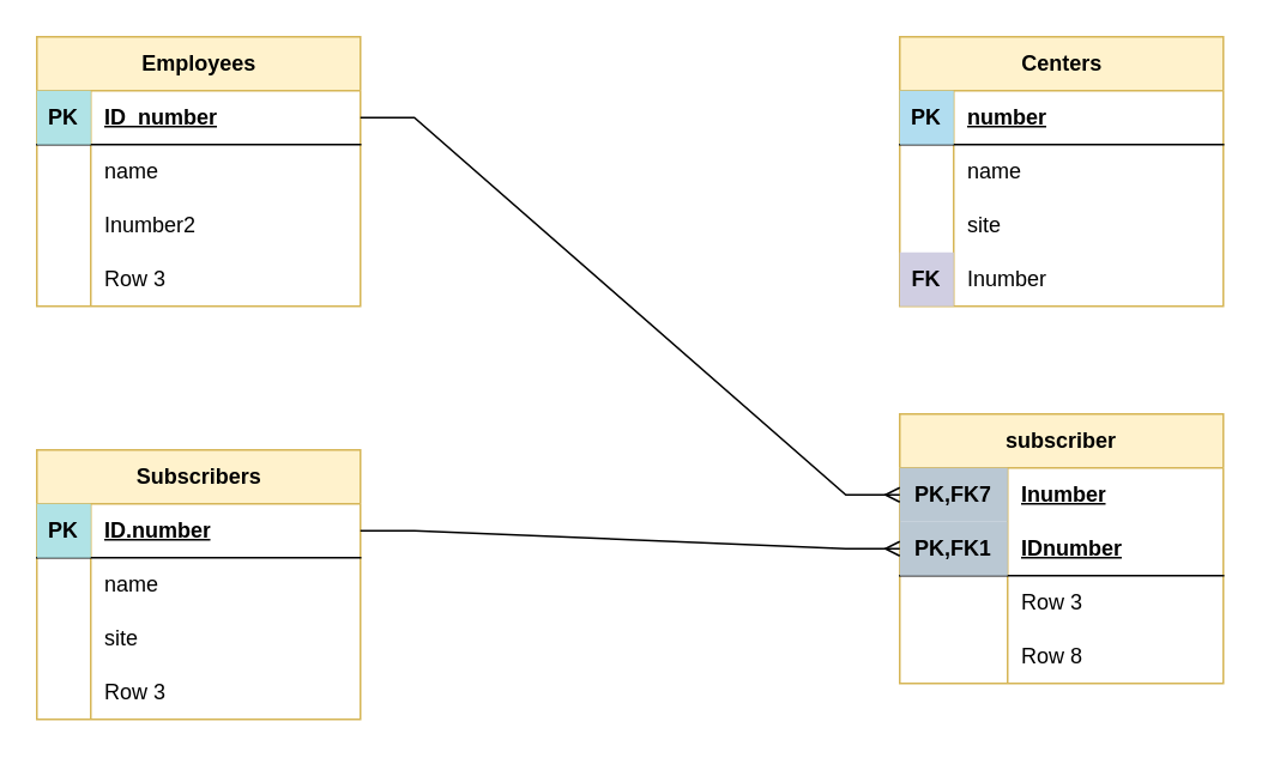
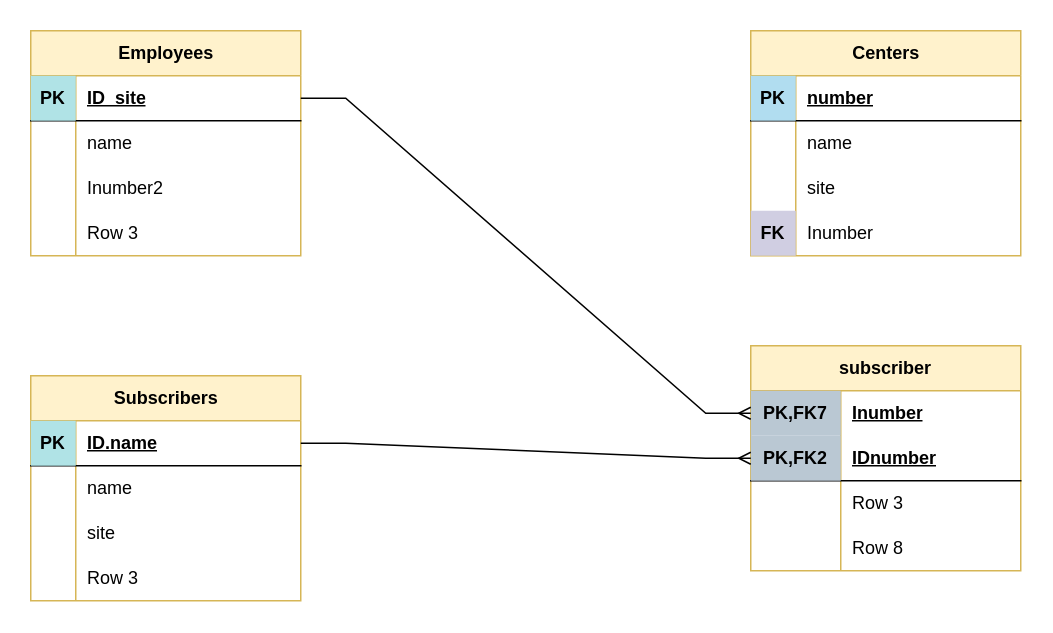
  <mxCell id="0" />
  <mxCell id="1" parent="0" />
  <mxCell id="2" value="Subscribers" style="shape=table;startSize=30;container=1;collapsible=1;childLayout=tableLayout;fixedRows=1;rowLines=0;fontStyle=1;align=center;resizeLast=1;html=1;fillColor=#fff2cc;strokeColor=#d6b656;" parent="1" vertex="1"><mxGeometry x="20" y="250" width="180" height="150" as="geometry" /></mxCell>
  <mxCell id="3" value="" style="shape=tableRow;horizontal=0;startSize=0;swimlaneHead=0;swimlaneBody=0;fillColor=none;collapsible=0;dropTarget=0;points=[[0,0.5],[1,0.5]];portConstraint=eastwest;top=0;left=0;right=0;bottom=1;" parent="2" vertex="1"><mxGeometry y="30" width="180" height="30" as="geometry" /></mxCell>
  <mxCell id="4" value="PK" style="shape=partialRectangle;connectable=0;fillColor=#b0e3e6;top=0;left=0;bottom=0;right=0;fontStyle=1;overflow=hidden;whiteSpace=wrap;html=1;strokeColor=#0e8088;" parent="3" vertex="1"><mxGeometry width="30" height="30" as="geometry"><mxRectangle width="30" height="30" as="alternateBounds" /></mxGeometry></mxCell>
- <mxCell id="5" value="ID.number" style="shape=partialRectangle;connectable=0;fillColor=none;top=0;left=0;bottom=0;right=0;align=left;spacingLeft=6;fontStyle=5;overflow=hidden;whiteSpace=wrap;html=1;" parent="3" vertex="1"><mxGeometry x="30" width="150" height="30" as="geometry"><mxRectangle width="150" height="30" as="alternateBounds" /></mxGeometry></mxCell>
+ <mxCell id="5" value="ID.name" style="shape=partialRectangle;connectable=0;fillColor=none;top=0;left=0;bottom=0;right=0;align=left;spacingLeft=6;fontStyle=5;overflow=hidden;whiteSpace=wrap;html=1;" parent="3" vertex="1"><mxGeometry x="30" width="150" height="30" as="geometry"><mxRectangle width="150" height="30" as="alternateBounds" /></mxGeometry></mxCell>
  <mxCell id="6" value="" style="shape=tableRow;horizontal=0;startSize=0;swimlaneHead=0;swimlaneBody=0;fillColor=none;collapsible=0;dropTarget=0;points=[[0,0.5],[1,0.5]];portConstraint=eastwest;top=0;left=0;right=0;bottom=0;" parent="2" vertex="1"><mxGeometry y="60" width="180" height="30" as="geometry" /></mxCell>
  <mxCell id="7" value="" style="shape=partialRectangle;connectable=0;fillColor=none;top=0;left=0;bottom=0;right=0;editable=1;overflow=hidden;whiteSpace=wrap;html=1;" parent="6" vertex="1"><mxGeometry width="30" height="30" as="geometry"><mxRectangle width="30" height="30" as="alternateBounds" /></mxGeometry></mxCell>
  <mxCell id="8" value="name" style="shape=partialRectangle;connectable=0;fillColor=none;top=0;left=0;bottom=0;right=0;align=left;spacingLeft=6;overflow=hidden;whiteSpace=wrap;html=1;" parent="6" vertex="1"><mxGeometry x="30" width="150" height="30" as="geometry"><mxRectangle width="150" height="30" as="alternateBounds" /></mxGeometry></mxCell>
  <mxCell id="9" value="" style="shape=tableRow;horizontal=0;startSize=0;swimlaneHead=0;swimlaneBody=0;fillColor=none;collapsible=0;dropTarget=0;points=[[0,0.5],[1,0.5]];portConstraint=eastwest;top=0;left=0;right=0;bottom=0;" parent="2" vertex="1"><mxGeometry y="90" width="180" height="30" as="geometry" /></mxCell>
  <mxCell id="10" value="" style="shape=partialRectangle;connectable=0;fillColor=none;top=0;left=0;bottom=0;right=0;editable=1;overflow=hidden;whiteSpace=wrap;html=1;" parent="9" vertex="1"><mxGeometry width="30" height="30" as="geometry"><mxRectangle width="30" height="30" as="alternateBounds" /></mxGeometry></mxCell>
  <mxCell id="11" value="site" style="shape=partialRectangle;connectable=0;fillColor=none;top=0;left=0;bottom=0;right=0;align=left;spacingLeft=6;overflow=hidden;whiteSpace=wrap;html=1;" parent="9" vertex="1"><mxGeometry x="30" width="150" height="30" as="geometry"><mxRectangle width="150" height="30" as="alternateBounds" /></mxGeometry></mxCell>
  <mxCell id="12" value="" style="shape=tableRow;horizontal=0;startSize=0;swimlaneHead=0;swimlaneBody=0;fillColor=none;collapsible=0;dropTarget=0;points=[[0,0.5],[1,0.5]];portConstraint=eastwest;top=0;left=0;right=0;bottom=0;" parent="2" vertex="1"><mxGeometry y="120" width="180" height="30" as="geometry" /></mxCell>
  <mxCell id="13" value="" style="shape=partialRectangle;connectable=0;fillColor=none;top=0;left=0;bottom=0;right=0;editable=1;overflow=hidden;whiteSpace=wrap;html=1;" parent="12" vertex="1"><mxGeometry width="30" height="30" as="geometry"><mxRectangle width="30" height="30" as="alternateBounds" /></mxGeometry></mxCell>
  <mxCell id="14" value="Row 3" style="shape=partialRectangle;connectable=0;fillColor=none;top=0;left=0;bottom=0;right=0;align=left;spacingLeft=6;overflow=hidden;whiteSpace=wrap;html=1;" parent="12" vertex="1"><mxGeometry x="30" width="150" height="30" as="geometry"><mxRectangle width="150" height="30" as="alternateBounds" /></mxGeometry></mxCell>
  <mxCell id="15" value="Centers" style="shape=table;startSize=30;container=1;collapsible=1;childLayout=tableLayout;fixedRows=1;rowLines=0;fontStyle=1;align=center;resizeLast=1;html=1;fillColor=#fff2cc;strokeColor=#d6b656;" parent="1" vertex="1"><mxGeometry x="500" y="20" width="180" height="150" as="geometry" /></mxCell>
  <mxCell id="16" value="" style="shape=tableRow;horizontal=0;startSize=0;swimlaneHead=0;swimlaneBody=0;fillColor=none;collapsible=0;dropTarget=0;points=[[0,0.5],[1,0.5]];portConstraint=eastwest;top=0;left=0;right=0;bottom=1;" parent="15" vertex="1"><mxGeometry y="30" width="180" height="30" as="geometry" /></mxCell>
  <mxCell id="17" value="PK" style="shape=partialRectangle;connectable=0;fillColor=#b1ddf0;top=0;left=0;bottom=0;right=0;fontStyle=1;overflow=hidden;whiteSpace=wrap;html=1;strokeColor=#10739e;" parent="16" vertex="1"><mxGeometry width="30" height="30" as="geometry"><mxRectangle width="30" height="30" as="alternateBounds" /></mxGeometry></mxCell>
  <mxCell id="18" value="number" style="shape=partialRectangle;connectable=0;fillColor=none;top=0;left=0;bottom=0;right=0;align=left;spacingLeft=6;fontStyle=5;overflow=hidden;whiteSpace=wrap;html=1;" parent="16" vertex="1"><mxGeometry x="30" width="150" height="30" as="geometry"><mxRectangle width="150" height="30" as="alternateBounds" /></mxGeometry></mxCell>
  <mxCell id="19" value="" style="shape=tableRow;horizontal=0;startSize=0;swimlaneHead=0;swimlaneBody=0;fillColor=none;collapsible=0;dropTarget=0;points=[[0,0.5],[1,0.5]];portConstraint=eastwest;top=0;left=0;right=0;bottom=0;" parent="15" vertex="1"><mxGeometry y="60" width="180" height="30" as="geometry" /></mxCell>
  <mxCell id="20" value="" style="shape=partialRectangle;connectable=0;fillColor=none;top=0;left=0;bottom=0;right=0;editable=1;overflow=hidden;whiteSpace=wrap;html=1;" parent="19" vertex="1"><mxGeometry width="30" height="30" as="geometry"><mxRectangle width="30" height="30" as="alternateBounds" /></mxGeometry></mxCell>
  <mxCell id="21" value="name" style="shape=partialRectangle;connectable=0;fillColor=none;top=0;left=0;bottom=0;right=0;align=left;spacingLeft=6;overflow=hidden;whiteSpace=wrap;html=1;" parent="19" vertex="1"><mxGeometry x="30" width="150" height="30" as="geometry"><mxRectangle width="150" height="30" as="alternateBounds" /></mxGeometry></mxCell>
  <mxCell id="22" value="" style="shape=tableRow;horizontal=0;startSize=0;swimlaneHead=0;swimlaneBody=0;fillColor=none;collapsible=0;dropTarget=0;points=[[0,0.5],[1,0.5]];portConstraint=eastwest;top=0;left=0;right=0;bottom=0;" parent="15" vertex="1"><mxGeometry y="90" width="180" height="30" as="geometry" /></mxCell>
  <mxCell id="23" value="" style="shape=partialRectangle;connectable=0;fillColor=none;top=0;left=0;bottom=0;right=0;editable=1;overflow=hidden;whiteSpace=wrap;html=1;" parent="22" vertex="1"><mxGeometry width="30" height="30" as="geometry"><mxRectangle width="30" height="30" as="alternateBounds" /></mxGeometry></mxCell>
  <mxCell id="24" value="site" style="shape=partialRectangle;connectable=0;fillColor=none;top=0;left=0;bottom=0;right=0;align=left;spacingLeft=6;overflow=hidden;whiteSpace=wrap;html=1;" parent="22" vertex="1"><mxGeometry x="30" width="150" height="30" as="geometry"><mxRectangle width="150" height="30" as="alternateBounds" /></mxGeometry></mxCell>
  <mxCell id="25" value="" style="shape=tableRow;horizontal=0;startSize=0;swimlaneHead=0;swimlaneBody=0;fillColor=none;collapsible=0;dropTarget=0;points=[[0,0.5],[1,0.5]];portConstraint=eastwest;top=0;left=0;right=0;bottom=0;" parent="15" vertex="1"><mxGeometry y="120" width="180" height="30" as="geometry" /></mxCell>
  <mxCell id="26" value="&lt;b&gt;FK&lt;/b&gt;" style="shape=partialRectangle;connectable=0;fillColor=#d0cee2;top=0;left=0;bottom=0;right=0;editable=1;overflow=hidden;whiteSpace=wrap;html=1;strokeColor=#56517e;" parent="25" vertex="1"><mxGeometry width="30" height="30" as="geometry"><mxRectangle width="30" height="30" as="alternateBounds" /></mxGeometry></mxCell>
  <mxCell id="27" value="Inumber" style="shape=partialRectangle;connectable=0;fillColor=none;top=0;left=0;bottom=0;right=0;align=left;spacingLeft=6;overflow=hidden;whiteSpace=wrap;html=1;" parent="25" vertex="1"><mxGeometry x="30" width="150" height="30" as="geometry"><mxRectangle width="150" height="30" as="alternateBounds" /></mxGeometry></mxCell>
  <mxCell id="28" value="Employees" style="shape=table;startSize=30;container=1;collapsible=1;childLayout=tableLayout;fixedRows=1;rowLines=0;fontStyle=1;align=center;resizeLast=1;html=1;fillColor=#fff2cc;strokeColor=#d6b656;" parent="1" vertex="1"><mxGeometry x="20" y="20" width="180" height="150" as="geometry" /></mxCell>
  <mxCell id="29" value="" style="shape=tableRow;horizontal=0;startSize=0;swimlaneHead=0;swimlaneBody=0;fillColor=none;collapsible=0;dropTarget=0;points=[[0,0.5],[1,0.5]];portConstraint=eastwest;top=0;left=0;right=0;bottom=1;" parent="28" vertex="1"><mxGeometry y="30" width="180" height="30" as="geometry" /></mxCell>
  <mxCell id="30" value="PK" style="shape=partialRectangle;connectable=0;fillColor=#b0e3e6;top=0;left=0;bottom=0;right=0;fontStyle=1;overflow=hidden;whiteSpace=wrap;html=1;strokeColor=#0e8088;" parent="29" vertex="1"><mxGeometry width="30" height="30" as="geometry"><mxRectangle width="30" height="30" as="alternateBounds" /></mxGeometry></mxCell>
- <mxCell id="31" value="ID_number" style="shape=partialRectangle;connectable=0;fillColor=none;top=0;left=0;bottom=0;right=0;align=left;spacingLeft=6;fontStyle=5;overflow=hidden;whiteSpace=wrap;html=1;" parent="29" vertex="1"><mxGeometry x="30" width="150" height="30" as="geometry"><mxRectangle width="150" height="30" as="alternateBounds" /></mxGeometry></mxCell>
+ <mxCell id="31" value="ID_site" style="shape=partialRectangle;connectable=0;fillColor=none;top=0;left=0;bottom=0;right=0;align=left;spacingLeft=6;fontStyle=5;overflow=hidden;whiteSpace=wrap;html=1;" parent="29" vertex="1"><mxGeometry x="30" width="150" height="30" as="geometry"><mxRectangle width="150" height="30" as="alternateBounds" /></mxGeometry></mxCell>
  <mxCell id="32" value="" style="shape=tableRow;horizontal=0;startSize=0;swimlaneHead=0;swimlaneBody=0;fillColor=none;collapsible=0;dropTarget=0;points=[[0,0.5],[1,0.5]];portConstraint=eastwest;top=0;left=0;right=0;bottom=0;" parent="28" vertex="1"><mxGeometry y="60" width="180" height="30" as="geometry" /></mxCell>
  <mxCell id="33" value="" style="shape=partialRectangle;connectable=0;fillColor=none;top=0;left=0;bottom=0;right=0;editable=1;overflow=hidden;whiteSpace=wrap;html=1;" parent="32" vertex="1"><mxGeometry width="30" height="30" as="geometry"><mxRectangle width="30" height="30" as="alternateBounds" /></mxGeometry></mxCell>
  <mxCell id="34" value="name" style="shape=partialRectangle;connectable=0;fillColor=none;top=0;left=0;bottom=0;right=0;align=left;spacingLeft=6;overflow=hidden;whiteSpace=wrap;html=1;" parent="32" vertex="1"><mxGeometry x="30" width="150" height="30" as="geometry"><mxRectangle width="150" height="30" as="alternateBounds" /></mxGeometry></mxCell>
  <mxCell id="35" value="" style="shape=tableRow;horizontal=0;startSize=0;swimlaneHead=0;swimlaneBody=0;fillColor=none;collapsible=0;dropTarget=0;points=[[0,0.5],[1,0.5]];portConstraint=eastwest;top=0;left=0;right=0;bottom=0;" parent="28" vertex="1"><mxGeometry y="90" width="180" height="30" as="geometry" /></mxCell>
  <mxCell id="36" value="" style="shape=partialRectangle;connectable=0;fillColor=none;top=0;left=0;bottom=0;right=0;editable=1;overflow=hidden;whiteSpace=wrap;html=1;" parent="35" vertex="1"><mxGeometry width="30" height="30" as="geometry"><mxRectangle width="30" height="30" as="alternateBounds" /></mxGeometry></mxCell>
  <mxCell id="37" value="Inumber2" style="shape=partialRectangle;connectable=0;fillColor=none;top=0;left=0;bottom=0;right=0;align=left;spacingLeft=6;overflow=hidden;whiteSpace=wrap;html=1;" parent="35" vertex="1"><mxGeometry x="30" width="150" height="30" as="geometry"><mxRectangle width="150" height="30" as="alternateBounds" /></mxGeometry></mxCell>
  <mxCell id="38" value="" style="shape=tableRow;horizontal=0;startSize=0;swimlaneHead=0;swimlaneBody=0;fillColor=none;collapsible=0;dropTarget=0;points=[[0,0.5],[1,0.5]];portConstraint=eastwest;top=0;left=0;right=0;bottom=0;" parent="28" vertex="1"><mxGeometry y="120" width="180" height="30" as="geometry" /></mxCell>
  <mxCell id="39" value="" style="shape=partialRectangle;connectable=0;fillColor=none;top=0;left=0;bottom=0;right=0;editable=1;overflow=hidden;whiteSpace=wrap;html=1;" parent="38" vertex="1"><mxGeometry width="30" height="30" as="geometry"><mxRectangle width="30" height="30" as="alternateBounds" /></mxGeometry></mxCell>
  <mxCell id="40" value="Row 3" style="shape=partialRectangle;connectable=0;fillColor=none;top=0;left=0;bottom=0;right=0;align=left;spacingLeft=6;overflow=hidden;whiteSpace=wrap;html=1;" parent="38" vertex="1"><mxGeometry x="30" width="150" height="30" as="geometry"><mxRectangle width="150" height="30" as="alternateBounds" /></mxGeometry></mxCell>
  <mxCell id="41" value="subscriber" style="shape=table;startSize=30;container=1;collapsible=1;childLayout=tableLayout;fixedRows=1;rowLines=0;fontStyle=1;align=center;resizeLast=1;html=1;whiteSpace=wrap;fillColor=#fff2cc;strokeColor=#d6b656;" parent="1" vertex="1"><mxGeometry x="500" y="230" width="180" height="150" as="geometry" /></mxCell>
  <mxCell id="42" value="" style="shape=tableRow;horizontal=0;startSize=0;swimlaneHead=0;swimlaneBody=0;fillColor=none;collapsible=0;dropTarget=0;points=[[0,0.5],[1,0.5]];portConstraint=eastwest;top=0;left=0;right=0;bottom=0;html=1;" parent="41" vertex="1"><mxGeometry y="30" width="180" height="30" as="geometry" /></mxCell>
  <mxCell id="43" value="PK,FK7" style="shape=partialRectangle;connectable=0;fillColor=#bac8d3;top=0;left=0;bottom=0;right=0;fontStyle=1;overflow=hidden;html=1;whiteSpace=wrap;strokeColor=#23445d;" parent="42" vertex="1"><mxGeometry width="60" height="30" as="geometry"><mxRectangle width="60" height="30" as="alternateBounds" /></mxGeometry></mxCell>
  <mxCell id="44" value="Inumber" style="shape=partialRectangle;connectable=0;fillColor=none;top=0;left=0;bottom=0;right=0;align=left;spacingLeft=6;fontStyle=5;overflow=hidden;html=1;whiteSpace=wrap;" parent="42" vertex="1"><mxGeometry x="60" width="120" height="30" as="geometry"><mxRectangle width="120" height="30" as="alternateBounds" /></mxGeometry></mxCell>
  <mxCell id="45" value="" style="shape=tableRow;horizontal=0;startSize=0;swimlaneHead=0;swimlaneBody=0;fillColor=none;collapsible=0;dropTarget=0;points=[[0,0.5],[1,0.5]];portConstraint=eastwest;top=0;left=0;right=0;bottom=1;html=1;" parent="41" vertex="1"><mxGeometry y="60" width="180" height="30" as="geometry" /></mxCell>
- <mxCell id="46" value="PK,FK1" style="shape=partialRectangle;connectable=0;fillColor=#bac8d3;top=0;left=0;bottom=0;right=0;fontStyle=1;overflow=hidden;html=1;whiteSpace=wrap;strokeColor=#23445d;" parent="45" vertex="1"><mxGeometry width="60" height="30" as="geometry"><mxRectangle width="60" height="30" as="alternateBounds" /></mxGeometry></mxCell>
+ <mxCell id="46" value="PK,FK2" style="shape=partialRectangle;connectable=0;fillColor=#bac8d3;top=0;left=0;bottom=0;right=0;fontStyle=1;overflow=hidden;html=1;whiteSpace=wrap;strokeColor=#23445d;" parent="45" vertex="1"><mxGeometry width="60" height="30" as="geometry"><mxRectangle width="60" height="30" as="alternateBounds" /></mxGeometry></mxCell>
  <mxCell id="47" value="IDnumber" style="shape=partialRectangle;connectable=0;fillColor=none;top=0;left=0;bottom=0;right=0;align=left;spacingLeft=6;fontStyle=5;overflow=hidden;html=1;whiteSpace=wrap;" parent="45" vertex="1"><mxGeometry x="60" width="120" height="30" as="geometry"><mxRectangle width="120" height="30" as="alternateBounds" /></mxGeometry></mxCell>
  <mxCell id="48" value="" style="shape=tableRow;horizontal=0;startSize=0;swimlaneHead=0;swimlaneBody=0;fillColor=none;collapsible=0;dropTarget=0;points=[[0,0.5],[1,0.5]];portConstraint=eastwest;top=0;left=0;right=0;bottom=0;html=1;" parent="41" vertex="1"><mxGeometry y="90" width="180" height="30" as="geometry" /></mxCell>
  <mxCell id="49" value="" style="shape=partialRectangle;connectable=0;fillColor=none;top=0;left=0;bottom=0;right=0;editable=1;overflow=hidden;html=1;whiteSpace=wrap;" parent="48" vertex="1"><mxGeometry width="60" height="30" as="geometry"><mxRectangle width="60" height="30" as="alternateBounds" /></mxGeometry></mxCell>
  <mxCell id="50" value="Row 3" style="shape=partialRectangle;connectable=0;fillColor=none;top=0;left=0;bottom=0;right=0;align=left;spacingLeft=6;overflow=hidden;html=1;whiteSpace=wrap;" parent="48" vertex="1"><mxGeometry x="60" width="120" height="30" as="geometry"><mxRectangle width="120" height="30" as="alternateBounds" /></mxGeometry></mxCell>
  <mxCell id="51" value="" style="shape=tableRow;horizontal=0;startSize=0;swimlaneHead=0;swimlaneBody=0;fillColor=none;collapsible=0;dropTarget=0;points=[[0,0.5],[1,0.5]];portConstraint=eastwest;top=0;left=0;right=0;bottom=0;html=1;" parent="41" vertex="1"><mxGeometry y="120" width="180" height="30" as="geometry" /></mxCell>
  <mxCell id="52" value="" style="shape=partialRectangle;connectable=0;fillColor=none;top=0;left=0;bottom=0;right=0;editable=1;overflow=hidden;html=1;whiteSpace=wrap;" parent="51" vertex="1"><mxGeometry width="60" height="30" as="geometry"><mxRectangle width="60" height="30" as="alternateBounds" /></mxGeometry></mxCell>
  <mxCell id="53" value="Row 8" style="shape=partialRectangle;connectable=0;fillColor=none;top=0;left=0;bottom=0;right=0;align=left;spacingLeft=6;overflow=hidden;html=1;whiteSpace=wrap;" parent="51" vertex="1"><mxGeometry x="60" width="120" height="30" as="geometry"><mxRectangle width="120" height="30" as="alternateBounds" /></mxGeometry></mxCell>
  <mxCell id="54" value="" style="edgeStyle=entityRelationEdgeStyle;fontSize=12;html=1;endArrow=ERmany;rounded=0;exitX=1;exitY=0.5;exitDx=0;exitDy=0;entryX=0;entryY=0.5;entryDx=0;entryDy=0;" edge="1" parent="1" source="29" target="42"><mxGeometry width="100" height="100" relative="1" as="geometry"><mxPoint x="290" y="280" as="sourcePoint" /><mxPoint x="390" y="180" as="targetPoint" /></mxGeometry></mxCell>
  <mxCell id="55" value="" style="edgeStyle=entityRelationEdgeStyle;fontSize=12;html=1;endArrow=ERmany;rounded=0;exitX=1;exitY=0.5;exitDx=0;exitDy=0;entryX=0;entryY=0.5;entryDx=0;entryDy=0;" edge="1" parent="1" source="3" target="45"><mxGeometry width="100" height="100" relative="1" as="geometry"><mxPoint x="290" y="280" as="sourcePoint" /><mxPoint x="400" y="340" as="targetPoint" /></mxGeometry></mxCell>
